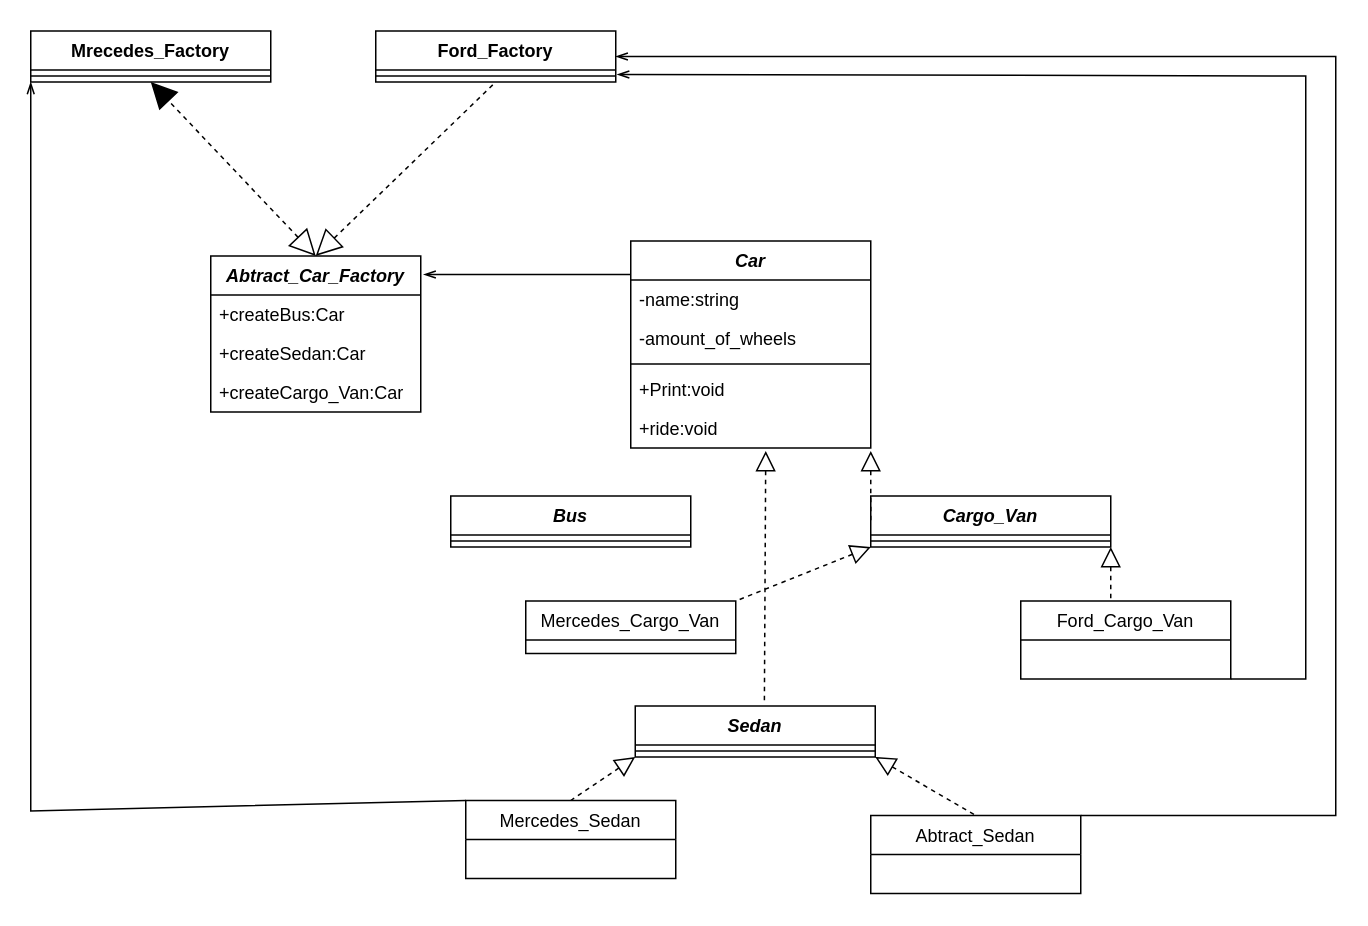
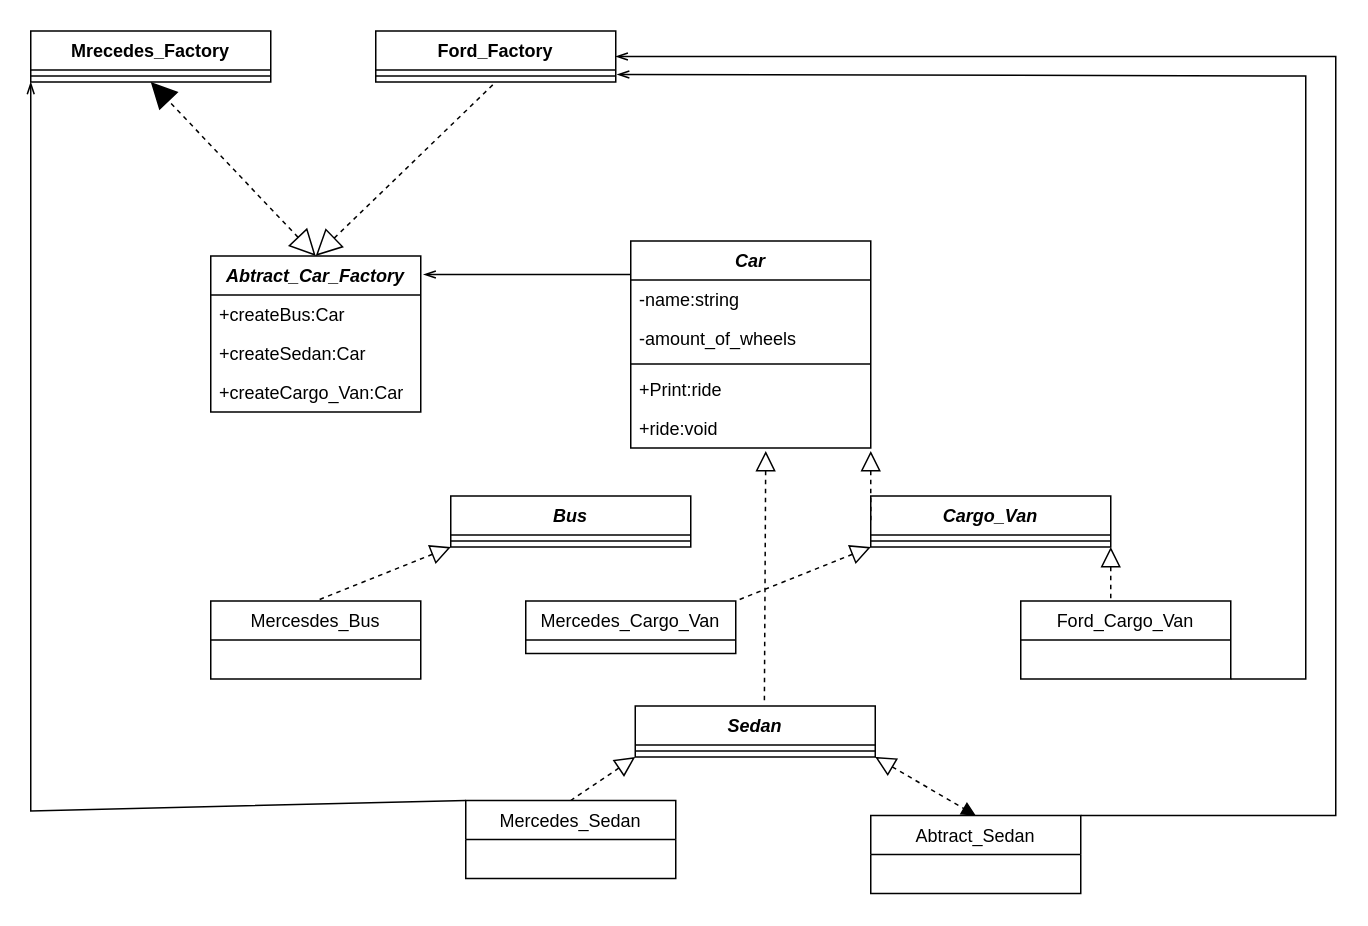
  <mxCell id="0" />
  <mxCell id="1" parent="0" />
  <mxCell id="2" value="Car" style="swimlane;fontStyle=3;align=center;verticalAlign=top;childLayout=stackLayout;horizontal=1;startSize=26;horizontalStack=0;resizeParent=1;resizeParentMax=0;resizeLast=0;collapsible=1;marginBottom=0;" parent="1" vertex="1"><mxGeometry x="420" y="160" width="160" height="138" as="geometry" /></mxCell>
  <mxCell id="3" value="-name:string" style="text;strokeColor=none;fillColor=none;align=left;verticalAlign=top;spacingLeft=4;spacingRight=4;overflow=hidden;rotatable=0;points=[[0,0.5],[1,0.5]];portConstraint=eastwest;" parent="2" vertex="1"><mxGeometry y="26" width="160" height="26" as="geometry" /></mxCell>
  <mxCell id="4" value="-amount_of_wheels" style="text;strokeColor=none;fillColor=none;align=left;verticalAlign=top;spacingLeft=4;spacingRight=4;overflow=hidden;rotatable=0;points=[[0,0.5],[1,0.5]];portConstraint=eastwest;" parent="2" vertex="1"><mxGeometry y="52" width="160" height="26" as="geometry" /></mxCell>
  <mxCell id="5" value="" style="line;strokeWidth=1;fillColor=none;align=left;verticalAlign=middle;spacingTop=-1;spacingLeft=3;spacingRight=3;rotatable=0;labelPosition=right;points=[];portConstraint=eastwest;strokeColor=inherit;" parent="2" vertex="1"><mxGeometry y="78" width="160" height="8" as="geometry" /></mxCell>
- <mxCell id="6" value="+Print:void" style="text;strokeColor=none;fillColor=none;align=left;verticalAlign=top;spacingLeft=4;spacingRight=4;overflow=hidden;rotatable=0;points=[[0,0.5],[1,0.5]];portConstraint=eastwest;" parent="2" vertex="1"><mxGeometry y="86" width="160" height="26" as="geometry" /></mxCell>
+ <mxCell id="6" value="+Print:ride" style="text;strokeColor=none;fillColor=none;align=left;verticalAlign=top;spacingLeft=4;spacingRight=4;overflow=hidden;rotatable=0;points=[[0,0.5],[1,0.5]];portConstraint=eastwest;" parent="2" vertex="1"><mxGeometry y="86" width="160" height="26" as="geometry" /></mxCell>
  <mxCell id="7" value="+ride:void" style="text;strokeColor=none;fillColor=none;align=left;verticalAlign=top;spacingLeft=4;spacingRight=4;overflow=hidden;rotatable=0;points=[[0,0.5],[1,0.5]];portConstraint=eastwest;" parent="2" vertex="1"><mxGeometry y="112" width="160" height="26" as="geometry" /></mxCell>
  <mxCell id="8" value="Bus" style="swimlane;fontStyle=3;align=center;verticalAlign=top;childLayout=stackLayout;horizontal=1;startSize=26;horizontalStack=0;resizeParent=1;resizeParentMax=0;resizeLast=0;collapsible=1;marginBottom=0;" parent="1" vertex="1"><mxGeometry x="300" y="330" width="160" height="34" as="geometry" /></mxCell>
  <mxCell id="9" value="" style="line;strokeWidth=1;fillColor=none;align=left;verticalAlign=middle;spacingTop=-1;spacingLeft=3;spacingRight=3;rotatable=0;labelPosition=right;points=[];portConstraint=eastwest;strokeColor=inherit;" parent="8" vertex="1"><mxGeometry y="26" width="160" height="8" as="geometry" /></mxCell>
  <mxCell id="10" value="Sedan" style="swimlane;fontStyle=3;align=center;verticalAlign=top;childLayout=stackLayout;horizontal=1;startSize=26;horizontalStack=0;resizeParent=1;resizeParentMax=0;resizeLast=0;collapsible=1;marginBottom=0;" parent="1" vertex="1"><mxGeometry x="423" y="470" width="160" height="34" as="geometry" /></mxCell>
  <mxCell id="11" value="" style="line;strokeWidth=1;fillColor=none;align=left;verticalAlign=middle;spacingTop=-1;spacingLeft=3;spacingRight=3;rotatable=0;labelPosition=right;points=[];portConstraint=eastwest;strokeColor=inherit;" parent="10" vertex="1"><mxGeometry y="26" width="160" height="8" as="geometry" /></mxCell>
  <mxCell id="12" value="Cargo_Van" style="swimlane;fontStyle=3;align=center;verticalAlign=top;childLayout=stackLayout;horizontal=1;startSize=26;horizontalStack=0;resizeParent=1;resizeParentMax=0;resizeLast=0;collapsible=1;marginBottom=0;" parent="1" vertex="1"><mxGeometry x="580" y="330" width="160" height="34" as="geometry" /></mxCell>
  <mxCell id="13" value="" style="line;strokeWidth=1;fillColor=none;align=left;verticalAlign=middle;spacingTop=-1;spacingLeft=3;spacingRight=3;rotatable=0;labelPosition=right;points=[];portConstraint=eastwest;strokeColor=inherit;" parent="12" vertex="1"><mxGeometry y="26" width="160" height="8" as="geometry" /></mxCell>
  <mxCell id="14" value="Abtract_Car_Factory" style="swimlane;fontStyle=3;childLayout=stackLayout;horizontal=1;startSize=26;fillColor=none;horizontalStack=0;resizeParent=1;resizeParentMax=0;resizeLast=0;collapsible=1;marginBottom=0;" parent="1" vertex="1"><mxGeometry x="140" y="170" width="140" height="104" as="geometry" /></mxCell>
  <mxCell id="15" value="+createBus:Car" style="text;strokeColor=none;fillColor=none;align=left;verticalAlign=top;spacingLeft=4;spacingRight=4;overflow=hidden;rotatable=0;points=[[0,0.5],[1,0.5]];portConstraint=eastwest;" parent="14" vertex="1"><mxGeometry y="26" width="140" height="26" as="geometry" /></mxCell>
  <mxCell id="16" value="+createSedan:Car" style="text;strokeColor=none;fillColor=none;align=left;verticalAlign=top;spacingLeft=4;spacingRight=4;overflow=hidden;rotatable=0;points=[[0,0.5],[1,0.5]];portConstraint=eastwest;" parent="14" vertex="1"><mxGeometry y="52" width="140" height="26" as="geometry" /></mxCell>
  <mxCell id="17" value="+createCargo_Van:Car" style="text;strokeColor=none;fillColor=none;align=left;verticalAlign=top;spacingLeft=4;spacingRight=4;overflow=hidden;rotatable=0;points=[[0,0.5],[1,0.5]];portConstraint=eastwest;" parent="14" vertex="1"><mxGeometry y="78" width="140" height="26" as="geometry" /></mxCell>
  <mxCell id="18" value="" style="endArrow=none;html=1;rounded=0;endSize=15;exitX=1.014;exitY=0.119;exitDx=0;exitDy=0;exitPerimeter=0;entryX=-0.001;entryY=-0.141;entryDx=0;entryDy=0;entryPerimeter=0;startArrow=openThin;startFill=0;" parent="1" source="14" target="3" edge="1"><mxGeometry width="50" height="50" relative="1" as="geometry"><mxPoint x="320" y="180" as="sourcePoint" /><mxPoint x="370" y="130" as="targetPoint" /></mxGeometry></mxCell>
  <mxCell id="19" value="Mrecedes_Factory" style="swimlane;fontStyle=1;align=center;verticalAlign=top;childLayout=stackLayout;horizontal=1;startSize=26;horizontalStack=0;resizeParent=1;resizeParentMax=0;resizeLast=0;collapsible=1;marginBottom=0;" parent="1" vertex="1"><mxGeometry x="20" y="20" width="160" height="34" as="geometry" /></mxCell>
  <mxCell id="20" value="" style="line;strokeWidth=1;fillColor=none;align=left;verticalAlign=middle;spacingTop=-1;spacingLeft=3;spacingRight=3;rotatable=0;labelPosition=right;points=[];portConstraint=eastwest;strokeColor=inherit;" parent="19" vertex="1"><mxGeometry y="26" width="160" height="8" as="geometry" /></mxCell>
  <mxCell id="21" value="Ford_Factory" style="swimlane;fontStyle=1;align=center;verticalAlign=top;childLayout=stackLayout;horizontal=1;startSize=26;horizontalStack=0;resizeParent=1;resizeParentMax=0;resizeLast=0;collapsible=1;marginBottom=0;" parent="1" vertex="1"><mxGeometry x="250" y="20" width="160" height="34" as="geometry" /></mxCell>
  <mxCell id="22" value="" style="line;strokeWidth=1;fillColor=none;align=left;verticalAlign=middle;spacingTop=-1;spacingLeft=3;spacingRight=3;rotatable=0;labelPosition=right;points=[];portConstraint=eastwest;strokeColor=inherit;" parent="21" vertex="1"><mxGeometry y="26" width="160" height="8" as="geometry" /></mxCell>
  <mxCell id="23" value="" style="endArrow=block;dashed=1;html=1;rounded=0;endSize=15;entryX=0.5;entryY=1;entryDx=0;entryDy=0;exitX=0.5;exitY=0;exitDx=0;exitDy=0;startArrow=block;startFill=0;startSize=15;" parent="1" source="14" target="19" edge="1"><mxGeometry width="50" height="50" relative="1" as="geometry"><mxPoint y="150" as="sourcePoint" x="90" /><mxPoint x="140" y="100" as="targetPoint" /></mxGeometry></mxCell>
  <mxCell id="24" value="" style="endArrow=none;dashed=1;html=1;rounded=0;endSize=15;entryX=0.5;entryY=1;entryDx=0;entryDy=0;exitX=0.5;exitY=0;exitDx=0;exitDy=0;endFill=0;startArrow=block;startFill=0;startSize=15;" parent="1" source="14" target="21" edge="1"><mxGeometry width="50" height="50" relative="1" as="geometry"><mxPoint x="220" y="180" as="sourcePoint" /><mxPoint x="110" y="64" as="targetPoint" /></mxGeometry></mxCell>
  <mxCell id="25" value="" style="endArrow=none;html=1;rounded=0;startSize=11;endSize=7;entryX=0.538;entryY=-0.025;entryDx=0;entryDy=0;startArrow=block;startFill=0;dashed=1;entryPerimeter=0;" parent="1" target="10" edge="1"><mxGeometry width="50" height="50" relative="1" as="geometry"><mxPoint x="510" y="300" as="sourcePoint" /><mxPoint x="290" y="230" as="targetPoint" /></mxGeometry></mxCell>
  <mxCell id="26" value="" style="endArrow=none;html=1;rounded=0;startSize=11;endSize=7;entryX=0;entryY=0.5;entryDx=0;entryDy=0;startArrow=block;startFill=0;dashed=1;" parent="1" target="12" edge="1"><mxGeometry width="50" height="50" relative="1" as="geometry"><mxPoint x="580" y="300" as="sourcePoint" /><mxPoint x="290" y="230" as="targetPoint" /><Array as="points"><mxPoint x="580" y="300" /></Array></mxGeometry></mxCell>
+ <mxCell id="27" value="Mercesdes_Bus" style="swimlane;fontStyle=0;childLayout=stackLayout;horizontal=1;startSize=26;fillColor=none;horizontalStack=0;resizeParent=1;resizeParentMax=0;resizeLast=0;collapsible=1;marginBottom=0;" vertex="1" parent="1"><mxGeometry x="140" y="400" width="140" height="52" as="geometry" /></mxCell>
  <mxCell id="28" value="Mercedes_Sedan" style="swimlane;fontStyle=0;childLayout=stackLayout;horizontal=1;startSize=26;fillColor=none;horizontalStack=0;resizeParent=1;resizeParentMax=0;resizeLast=0;collapsible=1;marginBottom=0;" vertex="1" parent="1"><mxGeometry x="310" y="533" width="140" height="52" as="geometry" /></mxCell>
  <mxCell id="29" value="Abtract_Sedan" style="swimlane;fontStyle=0;childLayout=stackLayout;horizontal=1;startSize=26;fillColor=none;horizontalStack=0;resizeParent=1;resizeParentMax=0;resizeLast=0;collapsible=1;marginBottom=0;" vertex="1" parent="1"><mxGeometry x="580" y="543" width="140" height="52" as="geometry" /></mxCell>
  <mxCell id="30" value="Mercedes_Cargo_Van" style="swimlane;fontStyle=0;childLayout=stackLayout;horizontal=1;startSize=26;fillColor=none;horizontalStack=0;resizeParent=1;resizeParentMax=0;resizeLast=0;collapsible=1;marginBottom=0;" vertex="1" parent="1"><mxGeometry x="350" y="400" width="140" height="35" as="geometry" /></mxCell>
  <mxCell id="31" value="Ford_Cargo_Van" style="swimlane;fontStyle=0;childLayout=stackLayout;horizontal=1;startSize=26;fillColor=none;horizontalStack=0;resizeParent=1;resizeParentMax=0;resizeLast=0;collapsible=1;marginBottom=0;" vertex="1" parent="1"><mxGeometry x="680" y="400" width="140" height="52" as="geometry" /></mxCell>
- <mxCell id="32" value="" style="endArrow=none;html=1;rounded=0;startSize=11;endSize=7;entryX=0.5;entryY=0;entryDx=0;entryDy=0;exitX=1;exitY=1;exitDx=0;exitDy=0;dashed=1;startArrow=block;startFill=0;" edge="1" parent="1" source="10" target="29"><mxGeometry width="50" height="50" relative="1" as="geometry"><mxPoint x="432.56" y="307.844" as="sourcePoint" /><mxPoint x="390" y="520" as="targetPoint" /><Array as="points" /></mxGeometry></mxCell>
+ <mxCell id="32" value="" style="endArrow=block;html=1;rounded=0;startSize=11;endSize=7;entryX=0.5;entryY=0;entryDx=0;entryDy=0;exitX=1;exitY=1;exitDx=0;exitDy=0;dashed=1;startArrow=block;startFill=0;" edge="1" parent="1" source="10" target="29"><mxGeometry width="50" height="50" relative="1" as="geometry"><mxPoint x="432.56" y="307.844" as="sourcePoint" /><mxPoint x="390" y="520" as="targetPoint" /><Array as="points" /></mxGeometry></mxCell>
  <mxCell id="33" value="" style="endArrow=none;html=1;rounded=0;startSize=11;endSize=7;entryX=0.5;entryY=0;entryDx=0;entryDy=0;exitX=0;exitY=1;exitDx=0;exitDy=0;dashed=1;startArrow=block;startFill=0;" edge="1" parent="1" source="10" target="28"><mxGeometry width="50" height="50" relative="1" as="geometry"><mxPoint x="570" y="464" as="sourcePoint" /><mxPoint x="570" y="490" as="targetPoint" /><Array as="points" /></mxGeometry></mxCell>
  <mxCell id="34" value="" style="endArrow=none;html=1;rounded=0;startSize=11;endSize=7;exitX=0;exitY=1;exitDx=0;exitDy=0;dashed=1;startArrow=block;startFill=0;entryX=1;entryY=0;entryDx=0;entryDy=0;" edge="1" parent="1" source="12" target="30"><mxGeometry width="50" height="50" relative="1" as="geometry"><mxPoint x="650" y="464" as="sourcePoint" /><mxPoint x="580" y="400" as="targetPoint" /><Array as="points" /></mxGeometry></mxCell>
  <mxCell id="35" value="" style="endArrow=none;html=1;rounded=0;startSize=11;endSize=7;exitX=1;exitY=1;exitDx=0;exitDy=0;dashed=1;startArrow=block;startFill=0;" edge="1" parent="1" source="12"><mxGeometry width="50" height="50" relative="1" as="geometry"><mxPoint x="670" y="374" as="sourcePoint" /><mxPoint x="740" y="400" as="targetPoint" /><Array as="points" /></mxGeometry></mxCell>
+ <mxCell id="36" value="" style="endArrow=none;html=1;rounded=0;startSize=11;endSize=7;entryX=0.5;entryY=0;entryDx=0;entryDy=0;dashed=1;startArrow=block;startFill=0;exitX=0;exitY=1;exitDx=0;exitDy=0;" edge="1" parent="1" source="8" target="27"><mxGeometry width="50" height="50" relative="1" as="geometry"><mxPoint x="380" y="540" as="sourcePoint" /><mxPoint x="730" y="490" as="targetPoint" /><Array as="points" /></mxGeometry></mxCell>
  <mxCell id="37" value="" style="endArrow=none;html=1;rounded=0;endSize=15;startArrow=openThin;startFill=0;entryX=0;entryY=0;entryDx=0;entryDy=0;exitX=0;exitY=1;exitDx=0;exitDy=0;" edge="1" parent="1" source="19" target="28"><mxGeometry width="50" height="50" relative="1" as="geometry"><mxPoint x="30" y="70" as="sourcePoint" /><mxPoint x="500" y="530" as="targetPoint" /><Array as="points"><mxPoint x="20" y="540" /></Array></mxGeometry></mxCell>
  <mxCell id="38" value="" style="endArrow=none;html=1;rounded=0;endSize=15;startArrow=openThin;startFill=0;entryX=1;entryY=0;entryDx=0;entryDy=0;exitX=1;exitY=0.5;exitDx=0;exitDy=0;" edge="1" parent="1" source="21" target="29"><mxGeometry width="50" height="50" relative="1" as="geometry"><mxPoint x="30" y="64" as="sourcePoint" /><mxPoint x="350" y="553" as="targetPoint" /><Array as="points"><mxPoint x="890" y="37" /><mxPoint x="890" y="543" /></Array></mxGeometry></mxCell>
  <mxCell id="39" value="" style="endArrow=none;html=1;rounded=0;endSize=15;startArrow=openThin;startFill=0;entryX=1;entryY=1;entryDx=0;entryDy=0;exitX=1.006;exitY=0.375;exitDx=0;exitDy=0;exitPerimeter=0;" edge="1" parent="1" source="22" target="31"><mxGeometry width="50" height="50" relative="1" as="geometry"><mxPoint x="420" y="47" as="sourcePoint" /><mxPoint x="730" y="553" as="targetPoint" /><Array as="points"><mxPoint x="870" y="50" /><mxPoint x="870" y="452" /></Array></mxGeometry></mxCell>
